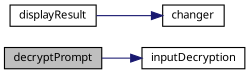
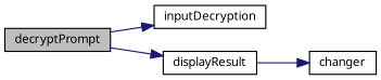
  digraph {
    fontname="Noto Sans"
    rankdir=LR
    node [color=black fillcolor=white fontname="Noto Sans" fontsize=10 shape=record style=filled]
    edge [color=midnightblue fontname="Noto Sans" fontsize=10 labelfontname=Helvetica labelfontsize=10 style=solid]
    n1 [fillcolor=grey75 fontcolor=black height=0.2 label=decryptPrompt width=0.4]
    n2 [height=0.2 label=inputDecryption width=0.4]
    n3 [height=0.2 label=displayResult width=0.4]
    n4 [height=0.2 label=changer width=0.4]
    n1 -> n2
+   n1 -> n3
    n3 -> n4
  }
